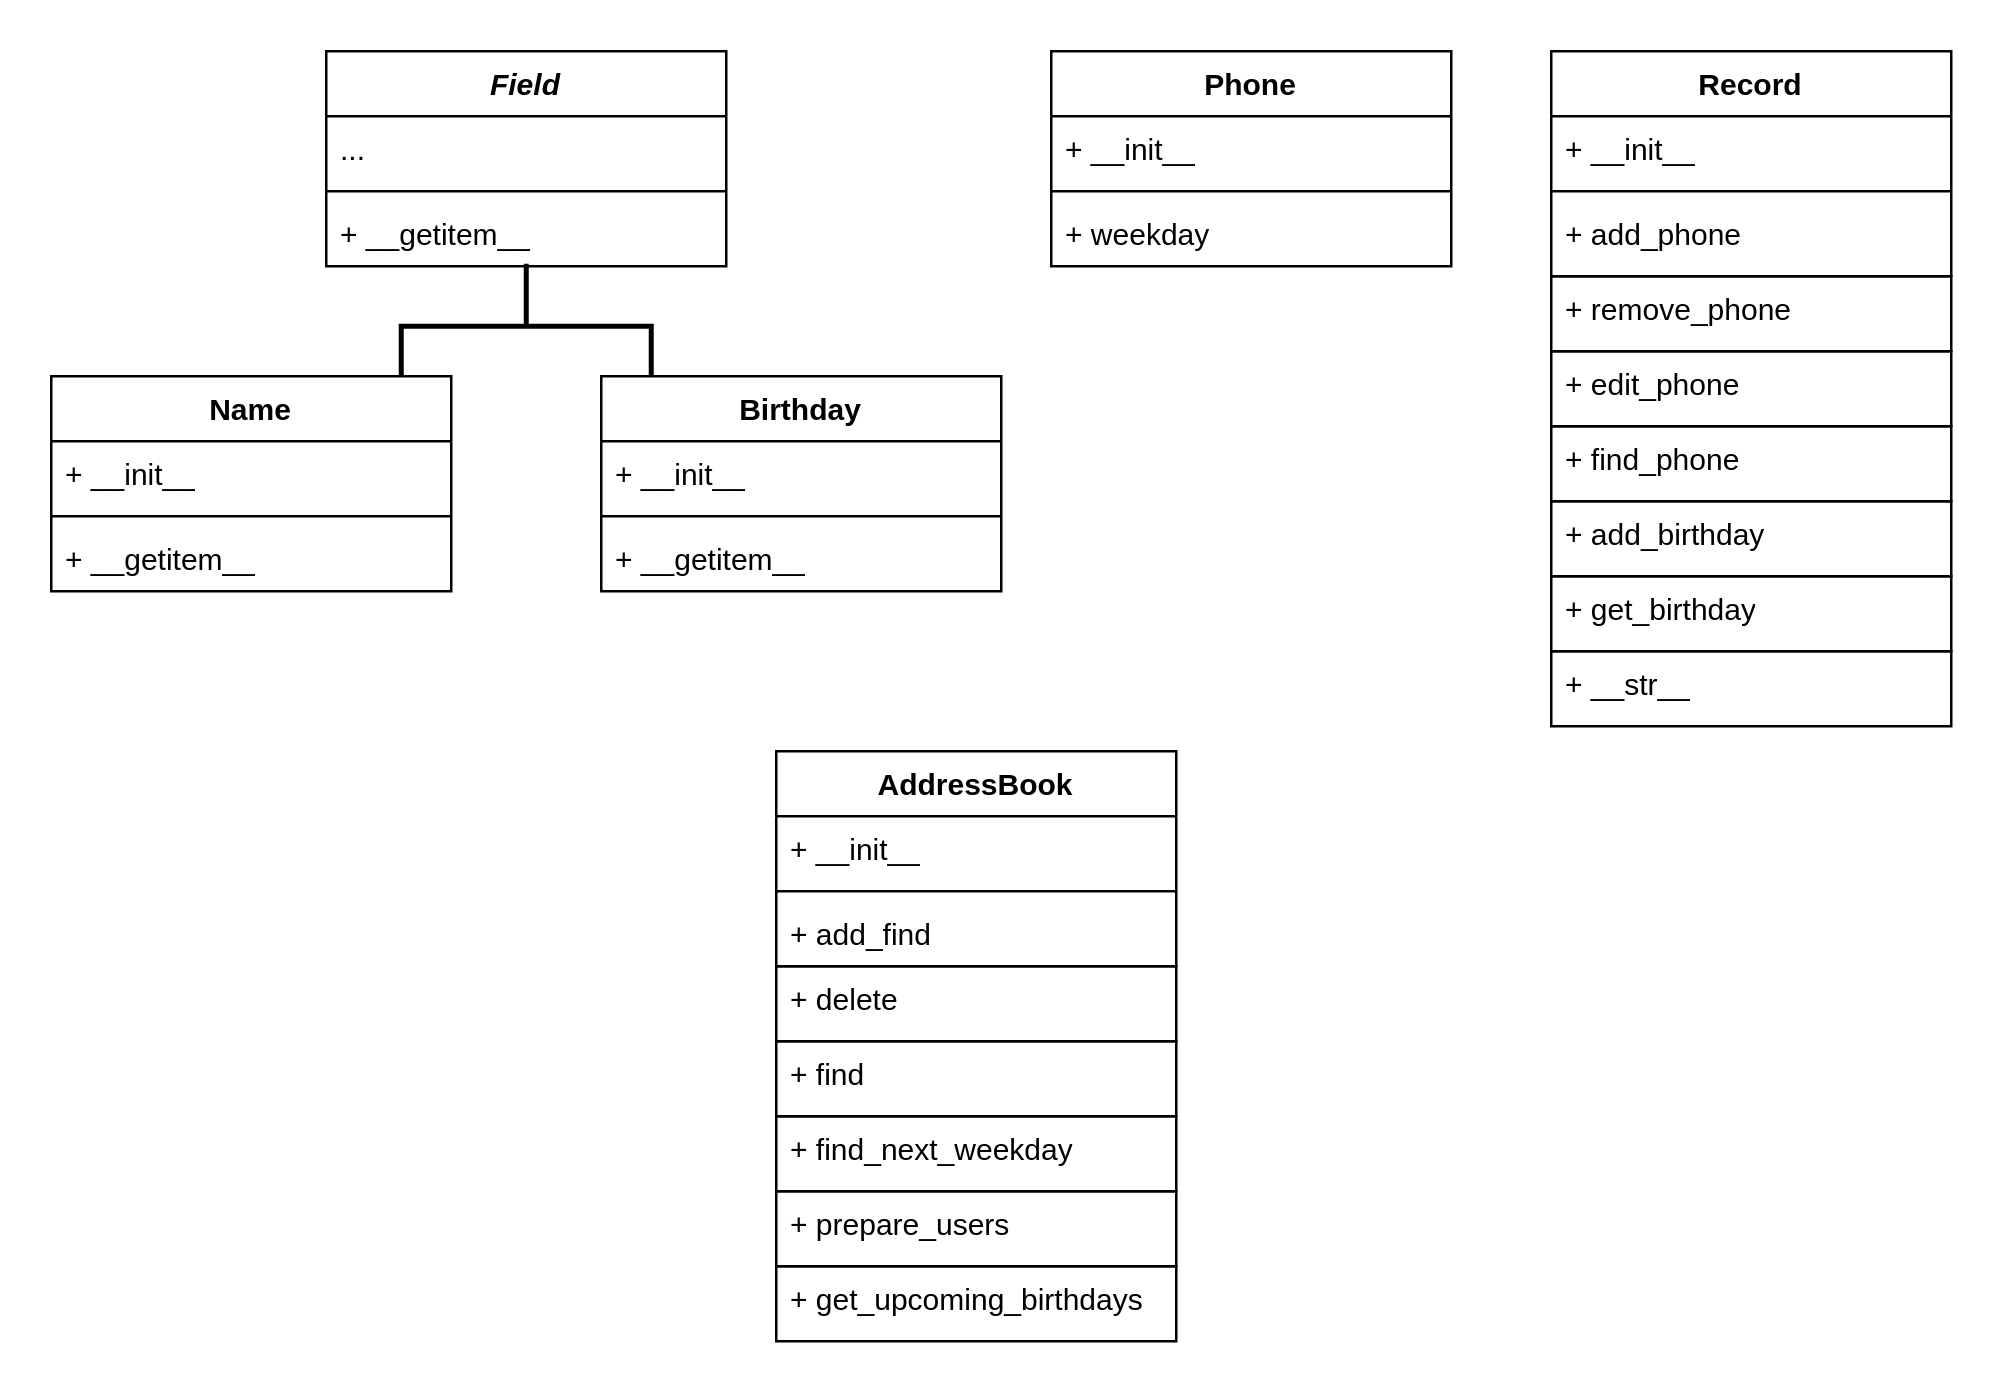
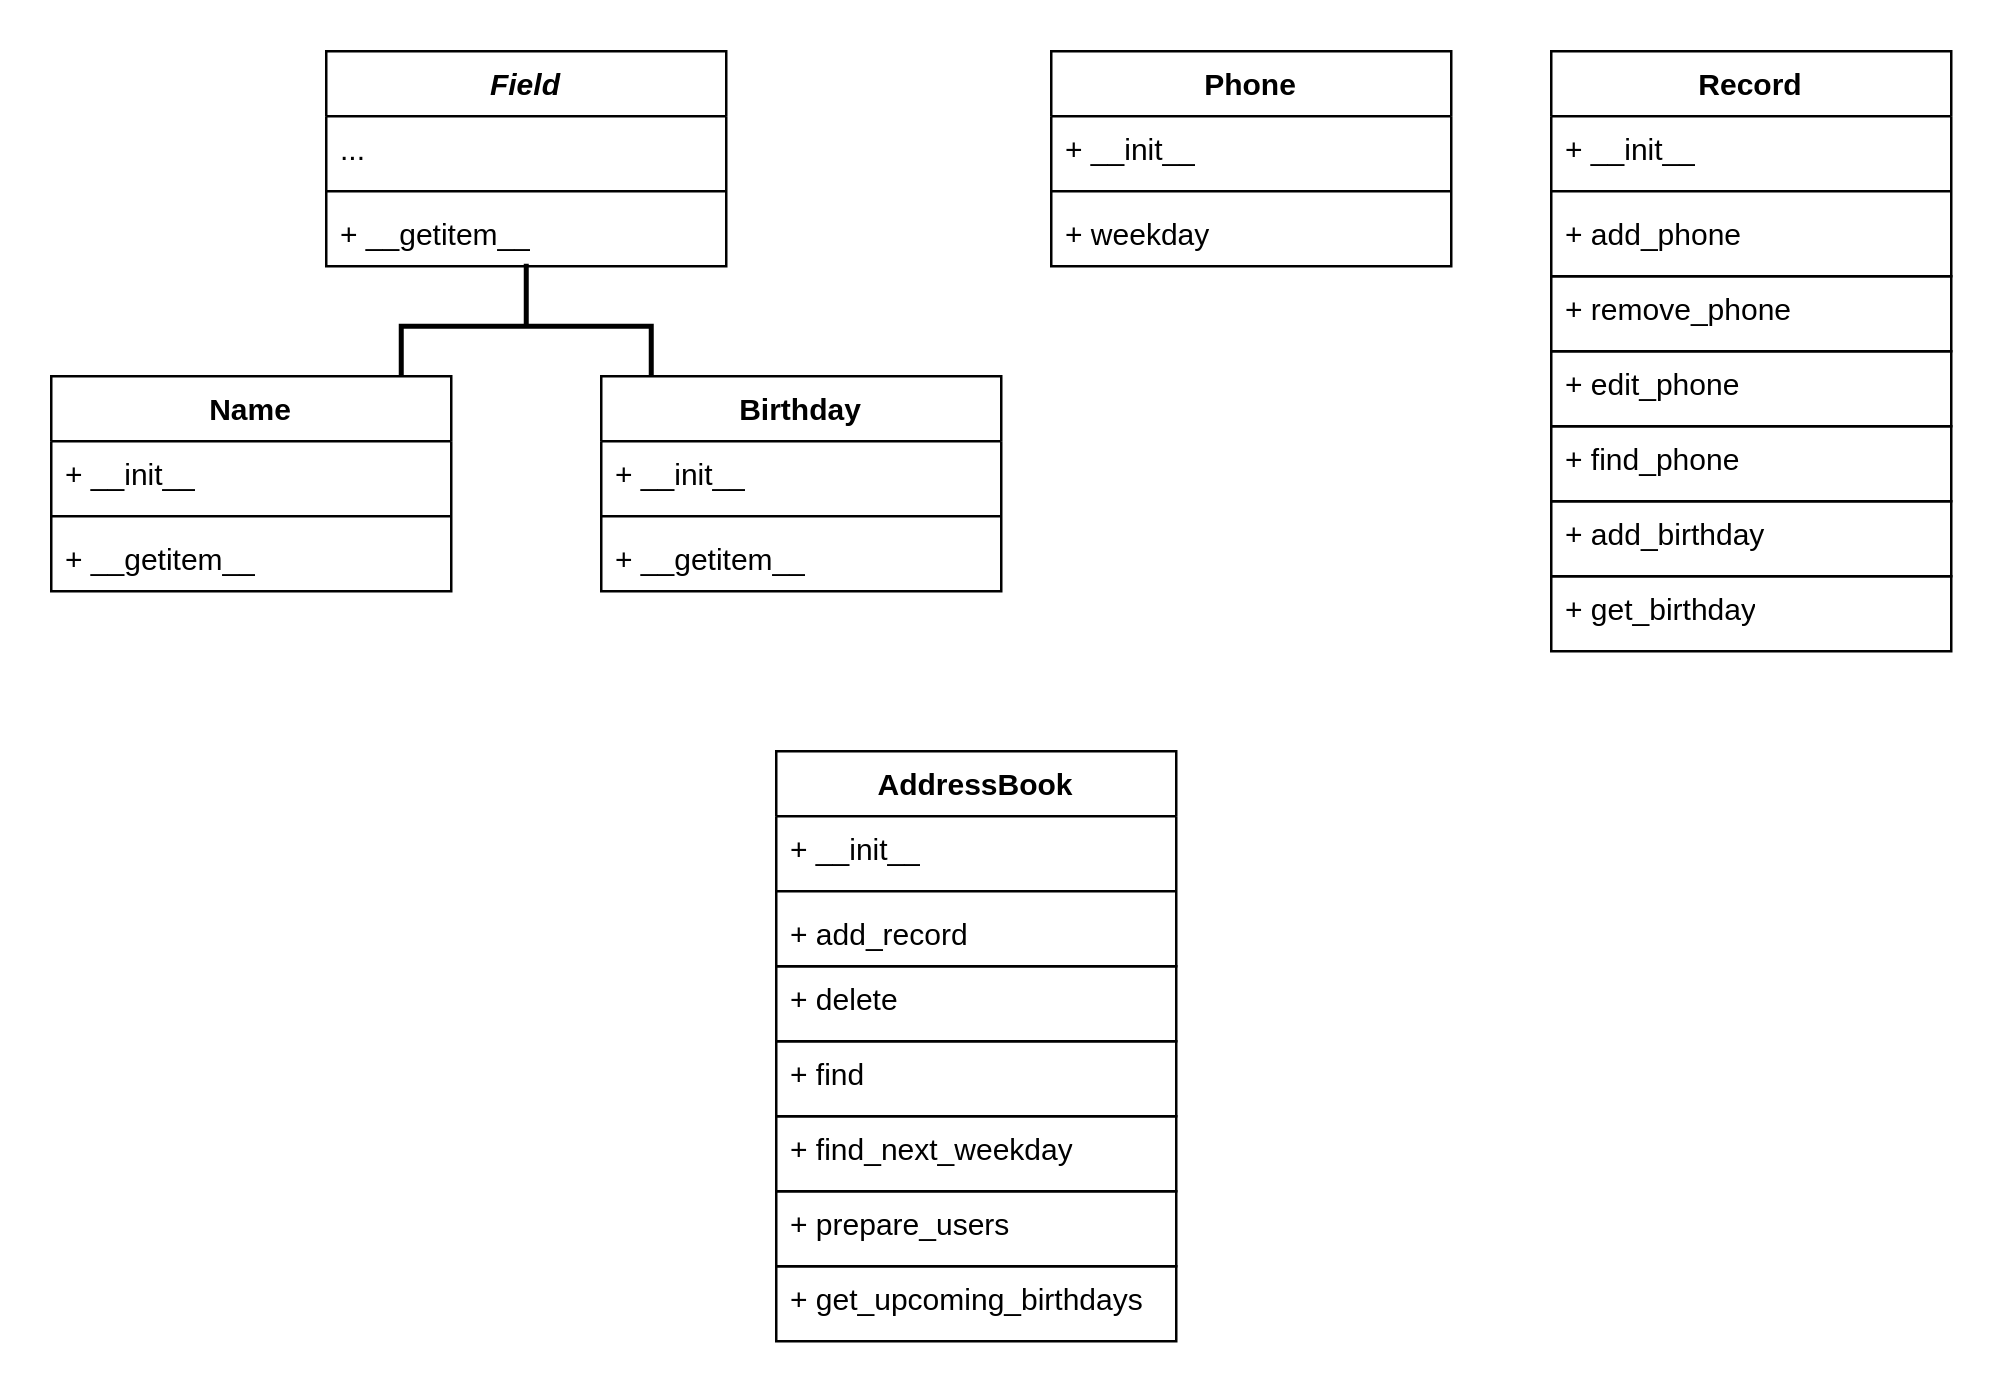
  <mxCell id="0" />
  <mxCell id="1" parent="0" />
  <mxCell id="2" value="&lt;i&gt;Field&lt;/i&gt;" style="swimlane;fontStyle=1;align=center;verticalAlign=top;childLayout=stackLayout;horizontal=1;startSize=26;horizontalStack=0;resizeParent=1;resizeParentMax=0;resizeLast=0;collapsible=1;marginBottom=0;whiteSpace=wrap;html=1;" vertex="1" parent="1"><mxGeometry x="130" y="20" width="160" height="86" as="geometry" /></mxCell>
  <mxCell id="3" value="..." style="text;strokeColor=none;fillColor=none;align=left;verticalAlign=top;spacingLeft=4;spacingRight=4;overflow=hidden;rotatable=0;points=[[0,0.5],[1,0.5]];portConstraint=eastwest;whiteSpace=wrap;html=1;" vertex="1" parent="2"><mxGeometry y="26" width="160" height="26" as="geometry" /></mxCell>
  <mxCell id="4" value="" style="line;strokeWidth=1;fillColor=none;align=left;verticalAlign=middle;spacingTop=-1;spacingLeft=3;spacingRight=3;rotatable=0;labelPosition=right;points=[];portConstraint=eastwest;strokeColor=inherit;" vertex="1" parent="2"><mxGeometry y="52" width="160" height="8" as="geometry" /></mxCell>
  <mxCell id="5" value="+ __getitem__" style="text;strokeColor=none;fillColor=none;align=left;verticalAlign=top;spacingLeft=4;spacingRight=4;overflow=hidden;rotatable=0;points=[[0,0.5],[1,0.5]];portConstraint=eastwest;whiteSpace=wrap;html=1;" vertex="1" parent="2"><mxGeometry y="60" width="160" height="26" as="geometry" /></mxCell>
  <mxCell id="6" value="" style="strokeWidth=2;html=1;shape=mxgraph.flowchart.annotation_2;align=left;labelPosition=right;pointerEvents=1;rotation=90;" vertex="1" parent="1"><mxGeometry x="185" y="80" width="50" height="100" as="geometry" /></mxCell>
  <mxCell id="7" value="Name" style="swimlane;fontStyle=1;align=center;verticalAlign=top;childLayout=stackLayout;horizontal=1;startSize=26;horizontalStack=0;resizeParent=1;resizeParentMax=0;resizeLast=0;collapsible=1;marginBottom=0;whiteSpace=wrap;html=1;" vertex="1" parent="1"><mxGeometry x="20" y="150" width="160" height="86" as="geometry" /></mxCell>
  <mxCell id="8" value="+ __init__" style="text;strokeColor=none;fillColor=none;align=left;verticalAlign=top;spacingLeft=4;spacingRight=4;overflow=hidden;rotatable=0;points=[[0,0.5],[1,0.5]];portConstraint=eastwest;whiteSpace=wrap;html=1;" vertex="1" parent="7"><mxGeometry y="26" width="160" height="26" as="geometry" /></mxCell>
  <mxCell id="9" value="" style="line;strokeWidth=1;fillColor=none;align=left;verticalAlign=middle;spacingTop=-1;spacingLeft=3;spacingRight=3;rotatable=0;labelPosition=right;points=[];portConstraint=eastwest;strokeColor=inherit;" vertex="1" parent="7"><mxGeometry y="52" width="160" height="8" as="geometry" /></mxCell>
  <mxCell id="10" value="+ __getitem__" style="text;strokeColor=none;fillColor=none;align=left;verticalAlign=top;spacingLeft=4;spacingRight=4;overflow=hidden;rotatable=0;points=[[0,0.5],[1,0.5]];portConstraint=eastwest;whiteSpace=wrap;html=1;" vertex="1" parent="7"><mxGeometry y="60" width="160" height="26" as="geometry" /></mxCell>
  <mxCell id="11" value="Birthday" style="swimlane;fontStyle=1;align=center;verticalAlign=top;childLayout=stackLayout;horizontal=1;startSize=26;horizontalStack=0;resizeParent=1;resizeParentMax=0;resizeLast=0;collapsible=1;marginBottom=0;whiteSpace=wrap;html=1;" vertex="1" parent="1"><mxGeometry x="240" y="150" width="160" height="86" as="geometry" /></mxCell>
  <mxCell id="12" value="+ __init__" style="text;strokeColor=none;fillColor=none;align=left;verticalAlign=top;spacingLeft=4;spacingRight=4;overflow=hidden;rotatable=0;points=[[0,0.5],[1,0.5]];portConstraint=eastwest;whiteSpace=wrap;html=1;" vertex="1" parent="11"><mxGeometry y="26" width="160" height="26" as="geometry" /></mxCell>
  <mxCell id="13" value="" style="line;strokeWidth=1;fillColor=none;align=left;verticalAlign=middle;spacingTop=-1;spacingLeft=3;spacingRight=3;rotatable=0;labelPosition=right;points=[];portConstraint=eastwest;strokeColor=inherit;" vertex="1" parent="11"><mxGeometry y="52" width="160" height="8" as="geometry" /></mxCell>
  <mxCell id="14" value="+ __getitem__" style="text;strokeColor=none;fillColor=none;align=left;verticalAlign=top;spacingLeft=4;spacingRight=4;overflow=hidden;rotatable=0;points=[[0,0.5],[1,0.5]];portConstraint=eastwest;whiteSpace=wrap;html=1;" vertex="1" parent="11"><mxGeometry y="60" width="160" height="26" as="geometry" /></mxCell>
  <mxCell id="15" value="Phone" style="swimlane;fontStyle=1;align=center;verticalAlign=top;childLayout=stackLayout;horizontal=1;startSize=26;horizontalStack=0;resizeParent=1;resizeParentMax=0;resizeLast=0;collapsible=1;marginBottom=0;whiteSpace=wrap;html=1;" vertex="1" parent="1"><mxGeometry x="420" y="20" width="160" height="86" as="geometry" /></mxCell>
  <mxCell id="16" value="+ __init__" style="text;strokeColor=none;fillColor=none;align=left;verticalAlign=top;spacingLeft=4;spacingRight=4;overflow=hidden;rotatable=0;points=[[0,0.5],[1,0.5]];portConstraint=eastwest;whiteSpace=wrap;html=1;" vertex="1" parent="15"><mxGeometry y="26" width="160" height="26" as="geometry" /></mxCell>
  <mxCell id="17" value="" style="line;strokeWidth=1;fillColor=none;align=left;verticalAlign=middle;spacingTop=-1;spacingLeft=3;spacingRight=3;rotatable=0;labelPosition=right;points=[];portConstraint=eastwest;strokeColor=inherit;" vertex="1" parent="15"><mxGeometry y="52" width="160" height="8" as="geometry" /></mxCell>
  <mxCell id="18" value="+ weekday" style="text;strokeColor=none;fillColor=none;align=left;verticalAlign=top;spacingLeft=4;spacingRight=4;overflow=hidden;rotatable=0;points=[[0,0.5],[1,0.5]];portConstraint=eastwest;whiteSpace=wrap;html=1;" vertex="1" parent="15"><mxGeometry y="60" width="160" height="26" as="geometry" /></mxCell>
  <mxCell id="19" value="AddressBook" style="swimlane;fontStyle=1;align=center;verticalAlign=top;childLayout=stackLayout;horizontal=1;startSize=26;horizontalStack=0;resizeParent=1;resizeParentMax=0;resizeLast=0;collapsible=1;marginBottom=0;whiteSpace=wrap;html=1;" vertex="1" parent="1"><mxGeometry x="310" y="300" width="160" height="86" as="geometry" /></mxCell>
  <mxCell id="20" value="+ __init__" style="text;strokeColor=none;fillColor=none;align=left;verticalAlign=top;spacingLeft=4;spacingRight=4;overflow=hidden;rotatable=0;points=[[0,0.5],[1,0.5]];portConstraint=eastwest;whiteSpace=wrap;html=1;" vertex="1" parent="19"><mxGeometry y="26" width="160" height="26" as="geometry" /></mxCell>
  <mxCell id="21" value="" style="line;strokeWidth=1;fillColor=none;align=left;verticalAlign=middle;spacingTop=-1;spacingLeft=3;spacingRight=3;rotatable=0;labelPosition=right;points=[];portConstraint=eastwest;strokeColor=inherit;" vertex="1" parent="19"><mxGeometry y="52" width="160" height="8" as="geometry" /></mxCell>
- <mxCell id="22" value="+ add_find" style="text;strokeColor=none;fillColor=none;align=left;verticalAlign=top;spacingLeft=4;spacingRight=4;overflow=hidden;rotatable=0;points=[[0,0.5],[1,0.5]];portConstraint=eastwest;whiteSpace=wrap;html=1;" vertex="1" parent="19"><mxGeometry y="60" width="160" height="26" as="geometry" /></mxCell>
+ <mxCell id="22" value="+ add_record" style="text;strokeColor=none;fillColor=none;align=left;verticalAlign=top;spacingLeft=4;spacingRight=4;overflow=hidden;rotatable=0;points=[[0,0.5],[1,0.5]];portConstraint=eastwest;whiteSpace=wrap;html=1;" vertex="1" parent="19"><mxGeometry y="60" width="160" height="26" as="geometry" /></mxCell>
  <mxCell id="23" value="Record" style="swimlane;fontStyle=1;align=center;verticalAlign=top;childLayout=stackLayout;horizontal=1;startSize=26;horizontalStack=0;resizeParent=1;resizeParentMax=0;resizeLast=0;collapsible=1;marginBottom=0;whiteSpace=wrap;html=1;" vertex="1" parent="1"><mxGeometry x="620" y="20" width="160" height="90" as="geometry" /></mxCell>
  <mxCell id="24" value="+ __init__" style="text;strokeColor=none;fillColor=none;align=left;verticalAlign=top;spacingLeft=4;spacingRight=4;overflow=hidden;rotatable=0;points=[[0,0.5],[1,0.5]];portConstraint=eastwest;whiteSpace=wrap;html=1;" vertex="1" parent="23"><mxGeometry y="26" width="160" height="26" as="geometry" /></mxCell>
  <mxCell id="25" value="" style="line;strokeWidth=1;fillColor=none;align=left;verticalAlign=middle;spacingTop=-1;spacingLeft=3;spacingRight=3;rotatable=0;labelPosition=right;points=[];portConstraint=eastwest;strokeColor=inherit;" vertex="1" parent="23"><mxGeometry y="52" width="160" height="8" as="geometry" /></mxCell>
  <mxCell id="26" value="+ add_phone&lt;div&gt;&lt;br&gt;&lt;/div&gt;&lt;div&gt;&lt;br&gt;&lt;/div&gt;&lt;div&gt;&lt;br&gt;&lt;/div&gt;&lt;div&gt;&lt;br&gt;&lt;/div&gt;&lt;div&gt;&lt;br&gt;&lt;/div&gt;&lt;div&gt;&lt;br&gt;&lt;/div&gt;&lt;div&gt;&lt;br&gt;&lt;/div&gt;" style="text;strokeColor=none;fillColor=none;align=left;verticalAlign=top;spacingLeft=4;spacingRight=4;overflow=hidden;rotatable=0;points=[[0,0.5],[1,0.5]];portConstraint=eastwest;whiteSpace=wrap;html=1;" vertex="1" parent="23"><mxGeometry y="60" width="160" height="30" as="geometry" /></mxCell>
  <mxCell id="27" value="+ remove_phone" style="text;strokeColor=default;fillColor=none;align=left;verticalAlign=top;spacingLeft=4;spacingRight=4;overflow=hidden;rotatable=0;points=[[0,0.5],[1,0.5]];portConstraint=eastwest;whiteSpace=wrap;html=1;strokeWidth=1;" vertex="1" parent="1"><mxGeometry x="620" y="110" width="160" height="30" as="geometry" /></mxCell>
  <mxCell id="28" value="+ edit_phone" style="text;strokeColor=default;fillColor=none;align=left;verticalAlign=top;spacingLeft=4;spacingRight=4;overflow=hidden;rotatable=0;points=[[0,0.5],[1,0.5]];portConstraint=eastwest;whiteSpace=wrap;html=1;strokeWidth=1;" vertex="1" parent="1"><mxGeometry x="620" y="140" width="160" height="30" as="geometry" /></mxCell>
  <mxCell id="29" value="+ find_phone" style="text;strokeColor=default;fillColor=none;align=left;verticalAlign=top;spacingLeft=4;spacingRight=4;overflow=hidden;rotatable=0;points=[[0,0.5],[1,0.5]];portConstraint=eastwest;whiteSpace=wrap;html=1;strokeWidth=1;" vertex="1" parent="1"><mxGeometry x="620" y="170" width="160" height="30" as="geometry" /></mxCell>
  <mxCell id="30" value="+ add_birthday" style="text;strokeColor=default;fillColor=none;align=left;verticalAlign=top;spacingLeft=4;spacingRight=4;overflow=hidden;rotatable=0;points=[[0,0.5],[1,0.5]];portConstraint=eastwest;whiteSpace=wrap;html=1;strokeWidth=1;" vertex="1" parent="1"><mxGeometry x="620" y="200" width="160" height="30" as="geometry" /></mxCell>
  <mxCell id="31" value="+ get_birthday" style="text;strokeColor=default;fillColor=none;align=left;verticalAlign=top;spacingLeft=4;spacingRight=4;overflow=hidden;rotatable=0;points=[[0,0.5],[1,0.5]];portConstraint=eastwest;whiteSpace=wrap;html=1;strokeWidth=1;" vertex="1" parent="1"><mxGeometry x="620" y="230" width="160" height="30" as="geometry" /></mxCell>
- <mxCell id="32" value="+ __str__" style="text;strokeColor=default;fillColor=none;align=left;verticalAlign=top;spacingLeft=4;spacingRight=4;overflow=hidden;rotatable=0;points=[[0,0.5],[1,0.5]];portConstraint=eastwest;whiteSpace=wrap;html=1;strokeWidth=1;" vertex="1" parent="1"><mxGeometry x="620" y="260" width="160" height="30" as="geometry" /></mxCell>
  <mxCell id="33" value="+ delete" style="text;strokeColor=default;fillColor=none;align=left;verticalAlign=top;spacingLeft=4;spacingRight=4;overflow=hidden;rotatable=0;points=[[0,0.5],[1,0.5]];portConstraint=eastwest;whiteSpace=wrap;html=1;strokeWidth=1;" vertex="1" parent="1"><mxGeometry x="310" y="386" width="160" height="30" as="geometry" /></mxCell>
  <mxCell id="34" value="+ find" style="text;strokeColor=default;fillColor=none;align=left;verticalAlign=top;spacingLeft=4;spacingRight=4;overflow=hidden;rotatable=0;points=[[0,0.5],[1,0.5]];portConstraint=eastwest;whiteSpace=wrap;html=1;strokeWidth=1;" vertex="1" parent="1"><mxGeometry x="310" y="416" width="160" height="30" as="geometry" /></mxCell>
  <mxCell id="35" value="+ find_next_weekday" style="text;strokeColor=default;fillColor=none;align=left;verticalAlign=top;spacingLeft=4;spacingRight=4;overflow=hidden;rotatable=0;points=[[0,0.5],[1,0.5]];portConstraint=eastwest;whiteSpace=wrap;html=1;strokeWidth=1;" vertex="1" parent="1"><mxGeometry x="310" y="446" width="160" height="30" as="geometry" /></mxCell>
  <mxCell id="36" value="+ prepare_users" style="text;strokeColor=default;fillColor=none;align=left;verticalAlign=top;spacingLeft=4;spacingRight=4;overflow=hidden;rotatable=0;points=[[0,0.5],[1,0.5]];portConstraint=eastwest;whiteSpace=wrap;html=1;strokeWidth=1;" vertex="1" parent="1"><mxGeometry x="310" y="476" width="160" height="30" as="geometry" /></mxCell>
  <mxCell id="37" value="+ get_upcoming_birthdays" style="text;strokeColor=default;fillColor=none;align=left;verticalAlign=top;spacingLeft=4;spacingRight=4;overflow=hidden;rotatable=0;points=[[0,0.5],[1,0.5]];portConstraint=eastwest;whiteSpace=wrap;html=1;strokeWidth=1;" vertex="1" parent="1"><mxGeometry x="310" y="506" width="160" height="30" as="geometry" /></mxCell>
